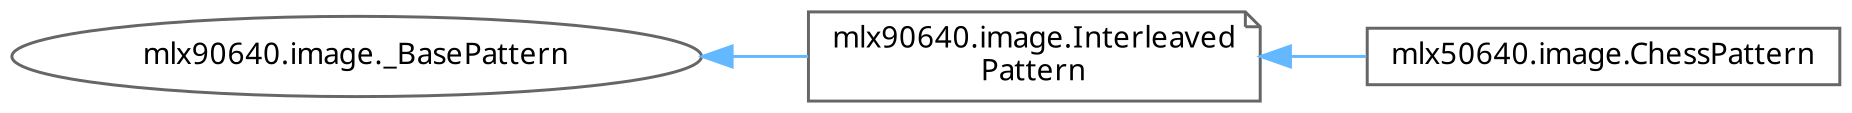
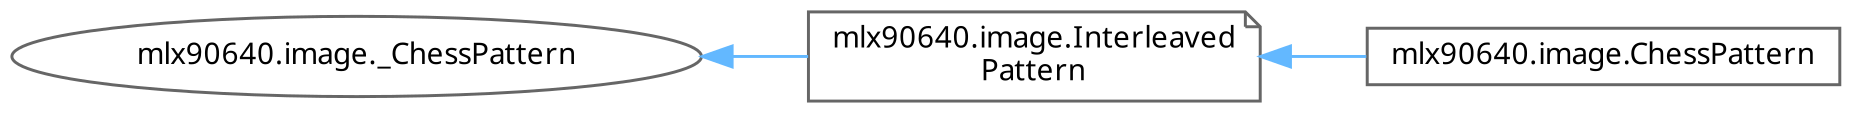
  digraph {
    fontname="Noto Sans"
    rankdir=LR
    node [color=grey40 fillcolor=white fontname="Noto Sans" fontsize=10 style=filled]
    edge [color=steelblue1 dir=back fontname="Noto Sans" fontsize=10 labelfontname=Helvetica labelfontsize=10 style=solid]
-   n1 [height=0.2 label="mlx90640.image._BasePattern" shape=ellipse width=0.4]
+   n1 [height=0.2 label="mlx90640.image._ChessPattern" shape=ellipse width=0.4]
    n2 [height=0.2 label="mlx90640.image.Interleaved\lPattern" shape=note width=0.4]
-   n3 [height=0.2 label="mlx50640.image.ChessPattern" shape=box width=0.4]
+   n3 [height=0.2 label="mlx90640.image.ChessPattern" shape=box width=0.4]
    n1 -> n2
    n2 -> n3
  }
